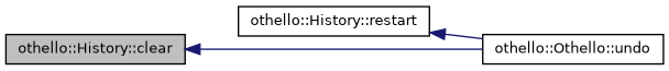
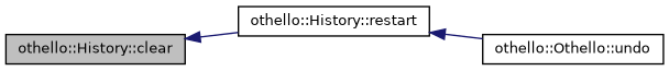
  digraph {
    rankdir=LR
    node [color=black fillcolor=white fontname=Helvetica fontsize=10 shape=record style=filled]
    edge [color=midnightblue dir=back fontname=Helvetica fontsize=10 labelfontname=Helvetica labelfontsize=10 style=solid]
    n1 [fillcolor=grey75 fontcolor=black height=0.2 label="othello::History::clear" width=0.4]
    n2 [height=0.2 label="othello::History::restart" width=0.4]
    n3 [height=0.2 label="othello::Othello::undo" width=0.4]
-   n1 -> n3
+   n1 -> n2
    n2 -> n3
  }
